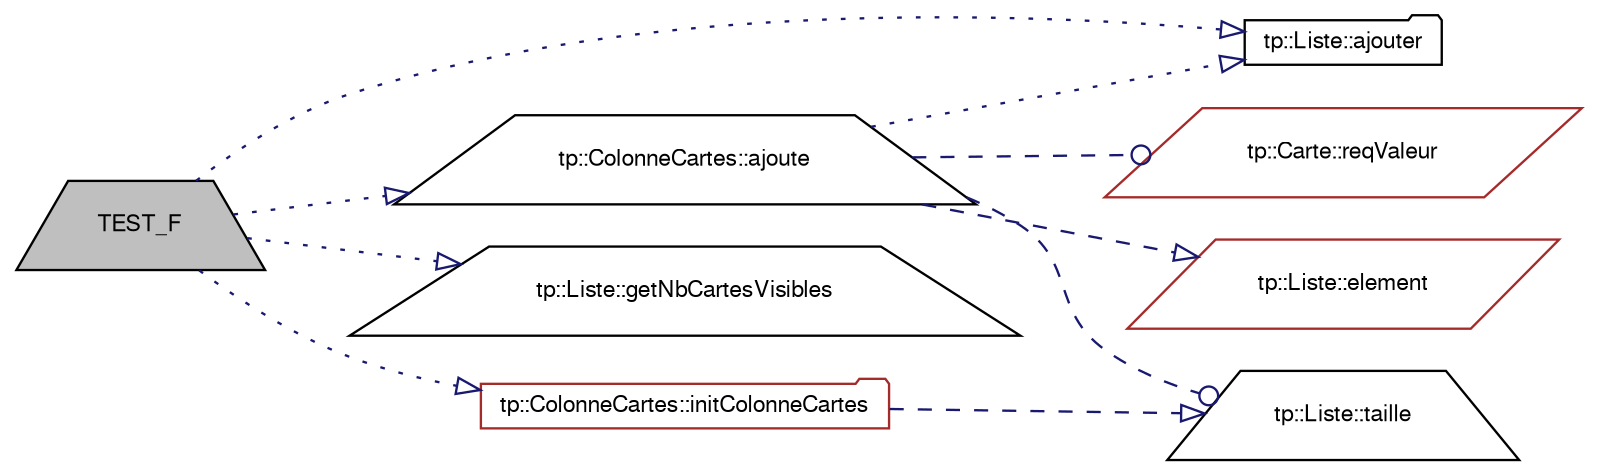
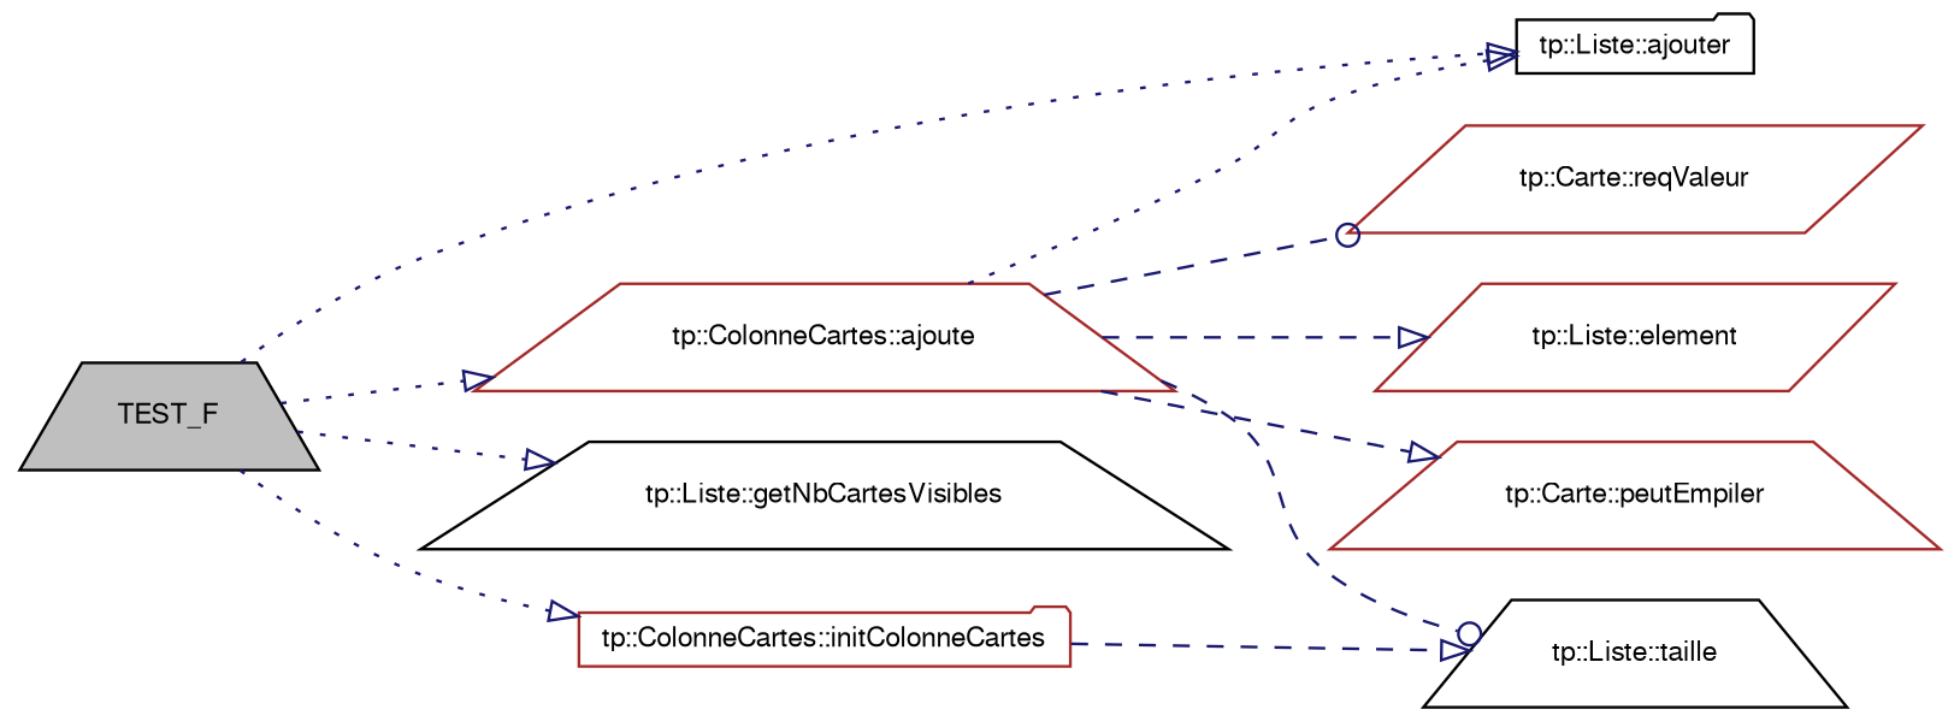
  digraph {
    rankdir=LR
    node [color=brown fillcolor=white fontname=FreeSans fontsize=10 shape=trapezium style=filled]
    edge [arrowhead=onormal color=midnightblue fontname=FreeSans fontsize=10 labelfontname=FreeSans labelfontsize=10 style=dotted]
    n1 [color=black fillcolor=grey75 fontcolor=black height=0.2 label=TEST_F width=0.4]
-   n2 [color=black height=0.2 label="tp::ColonneCartes::ajoute" width=0.4]
+   n2 [height=0.2 label="tp::ColonneCartes::ajoute" width=0.4]
    n3 [color=black height=0.2 label="tp::Liste::ajouter" shape=folder width=0.4]
    n4 [color=black height=0.2 label="tp::Liste::getNbCartesVisibles" width=0.4]
    n5 [height=0.2 label="tp::ColonneCartes::initColonneCartes" shape=folder width=0.4]
    n6 [color=black height=0.2 label="tp::Liste::taille" width=0.4]
    n7 [height=0.2 label="tp::Carte::reqValeur" shape=parallelogram width=0.4]
    n8 [height=0.2 label="tp::Liste::element" shape=parallelogram width=0.4]
+   n9 [height=0.2 label="tp::Carte::peutEmpiler" width=0.4]
    n1 -> n2
    n1 -> n3
    n1 -> n4
    n1 -> n5
    n2 -> n3
    n2 -> n6 [arrowhead=odot style=dashed]
    n2 -> n7 [arrowhead=odot style=dashed]
    n2 -> n8 [style=dashed]
+   n2 -> n9 [style=dashed]
    n5 -> n6 [style=dashed]
  }
